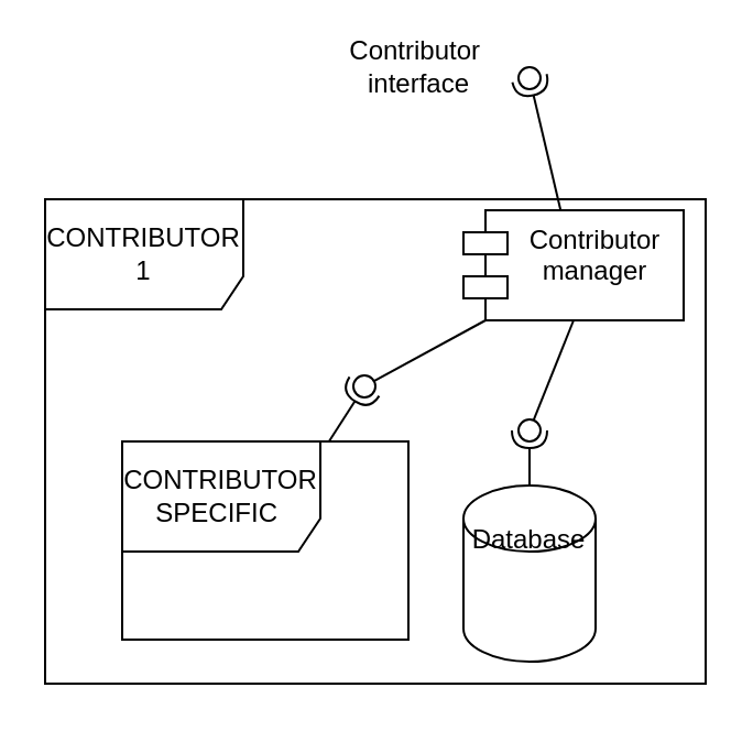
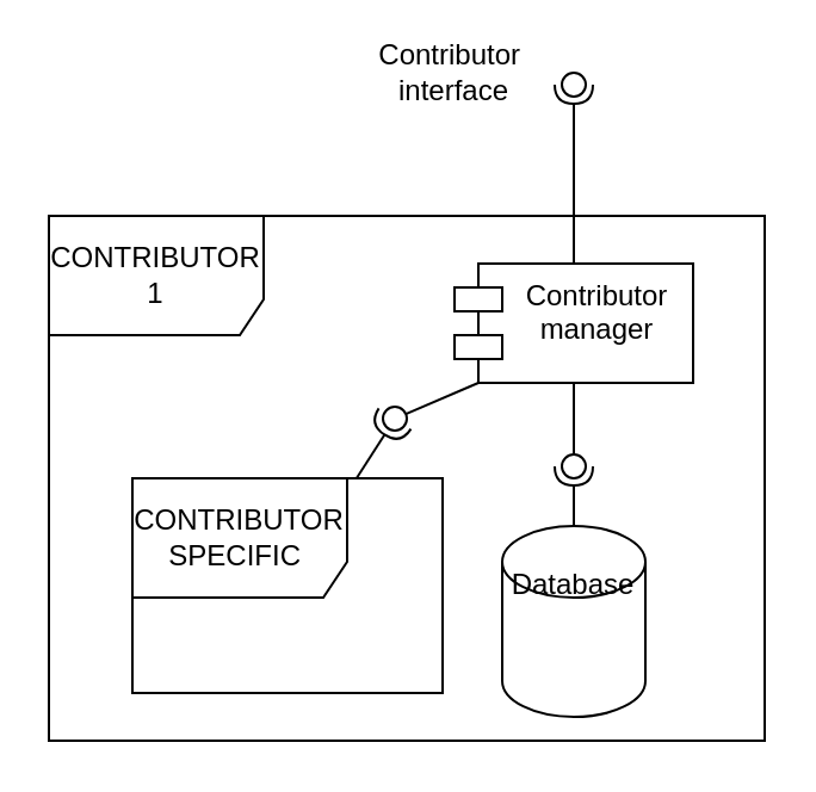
  <mxCell id="0" />
  <mxCell id="1" parent="0" />
  <mxCell id="2" value="CONTRIBUTOR 1" style="shape=umlFrame;whiteSpace=wrap;html=1;width=90;height=50;" parent="1" vertex="1"><mxGeometry x="20" y="90" width="300" height="220" as="geometry" /></mxCell>
- <mxCell id="3" value="Contributor &#10;manager" style="shape=module;align=left;spacingLeft=20;align=center;verticalAlign=top;" parent="1" vertex="1"><mxGeometry x="210" y="95" width="100" height="50" as="geometry" /></mxCell>
+ <mxCell id="3" value="Contributor &#10;manager" style="shape=module;align=left;spacingLeft=20;align=center;verticalAlign=top;" parent="1" vertex="1"><mxGeometry x="190" y="110" width="100" height="50" as="geometry" /></mxCell>
  <mxCell id="4" value="" style="shape=cylinder3;whiteSpace=wrap;html=1;boundedLbl=1;backgroundOutline=1;size=15;" parent="1" vertex="1"><mxGeometry x="210" y="220" width="60" height="80" as="geometry" /></mxCell>
  <mxCell id="5" value="Database" style="text;html=1;strokeColor=none;fillColor=none;align=center;verticalAlign=middle;whiteSpace=wrap;rounded=0;" parent="1" vertex="1"><mxGeometry x="220" y="235" width="40" height="20" as="geometry" /></mxCell>
  <mxCell id="6" value="" style="rounded=0;orthogonalLoop=1;jettySize=auto;html=1;endArrow=none;endFill=0;exitX=0.5;exitY=1;exitDx=0;exitDy=0;" parent="1" source="3" target="8" edge="1"><mxGeometry relative="1" as="geometry"><mxPoint x="250" y="45" as="sourcePoint" /></mxGeometry></mxCell>
  <mxCell id="7" value="" style="rounded=0;orthogonalLoop=1;jettySize=auto;html=1;endArrow=halfCircle;endFill=0;entryX=0.5;entryY=0.5;entryDx=0;entryDy=0;endSize=6;strokeWidth=1;" parent="1" source="4" target="8" edge="1"><mxGeometry relative="1" as="geometry"><mxPoint x="290" y="45" as="sourcePoint" /></mxGeometry></mxCell>
  <mxCell id="8" value="" style="ellipse;whiteSpace=wrap;html=1;fontFamily=Helvetica;fontSize=12;fontColor=#000000;align=center;strokeColor=#000000;fillColor=#ffffff;points=[];aspect=fixed;resizable=0;" parent="1" vertex="1"><mxGeometry x="235" y="190" width="10" height="10" as="geometry" /></mxCell>
  <mxCell id="9" value="" style="rounded=0;orthogonalLoop=1;jettySize=auto;html=1;endArrow=halfCircle;endFill=0;entryX=0.5;entryY=0.5;entryDx=0;entryDy=0;endSize=6;strokeWidth=1;" parent="1" source="3" target="10" edge="1"><mxGeometry relative="1" as="geometry"><mxPoint x="260" y="35" as="sourcePoint" /></mxGeometry></mxCell>
  <mxCell id="10" value="" style="ellipse;whiteSpace=wrap;html=1;fontFamily=Helvetica;fontSize=12;fontColor=#000000;align=center;strokeColor=#000000;fillColor=#ffffff;points=[];aspect=fixed;resizable=0;" parent="1" vertex="1"><mxGeometry x="235" y="30" width="10" height="10" as="geometry" /></mxCell>
  <mxCell id="11" value="CONTRIBUTOR SPECIFIC&amp;nbsp;" style="shape=umlFrame;whiteSpace=wrap;html=1;width=90;height=50;" parent="1" vertex="1"><mxGeometry x="55" y="200" width="130" height="90" as="geometry" /></mxCell>
  <mxCell id="12" value="" style="rounded=0;orthogonalLoop=1;jettySize=auto;html=1;endArrow=none;endFill=0;exitX=0;exitY=1;exitDx=10;exitDy=0;exitPerimeter=0;" parent="1" source="3" target="14" edge="1"><mxGeometry relative="1" as="geometry"><mxPoint x="250" y="45" as="sourcePoint" /></mxGeometry></mxCell>
  <mxCell id="13" value="" style="rounded=0;orthogonalLoop=1;jettySize=auto;html=1;endArrow=halfCircle;endFill=0;entryX=0.5;entryY=0.5;entryDx=0;entryDy=0;endSize=6;strokeWidth=1;" parent="1" source="11" target="14" edge="1"><mxGeometry relative="1" as="geometry"><mxPoint x="290" y="45" as="sourcePoint" /></mxGeometry></mxCell>
  <mxCell id="14" value="" style="ellipse;whiteSpace=wrap;html=1;fontFamily=Helvetica;fontSize=12;fontColor=#000000;align=center;strokeColor=#000000;fillColor=#ffffff;points=[];aspect=fixed;resizable=0;" parent="1" vertex="1"><mxGeometry x="160" y="170" width="10" height="10" as="geometry" /></mxCell>
  <mxCell id="15" value="Contributor&amp;nbsp;&lt;br&gt;interface" style="text;html=1;strokeColor=none;fillColor=none;align=center;verticalAlign=middle;whiteSpace=wrap;rounded=0;" parent="1" vertex="1"><mxGeometry x="170" y="20" width="40" height="20" as="geometry" /></mxCell>
